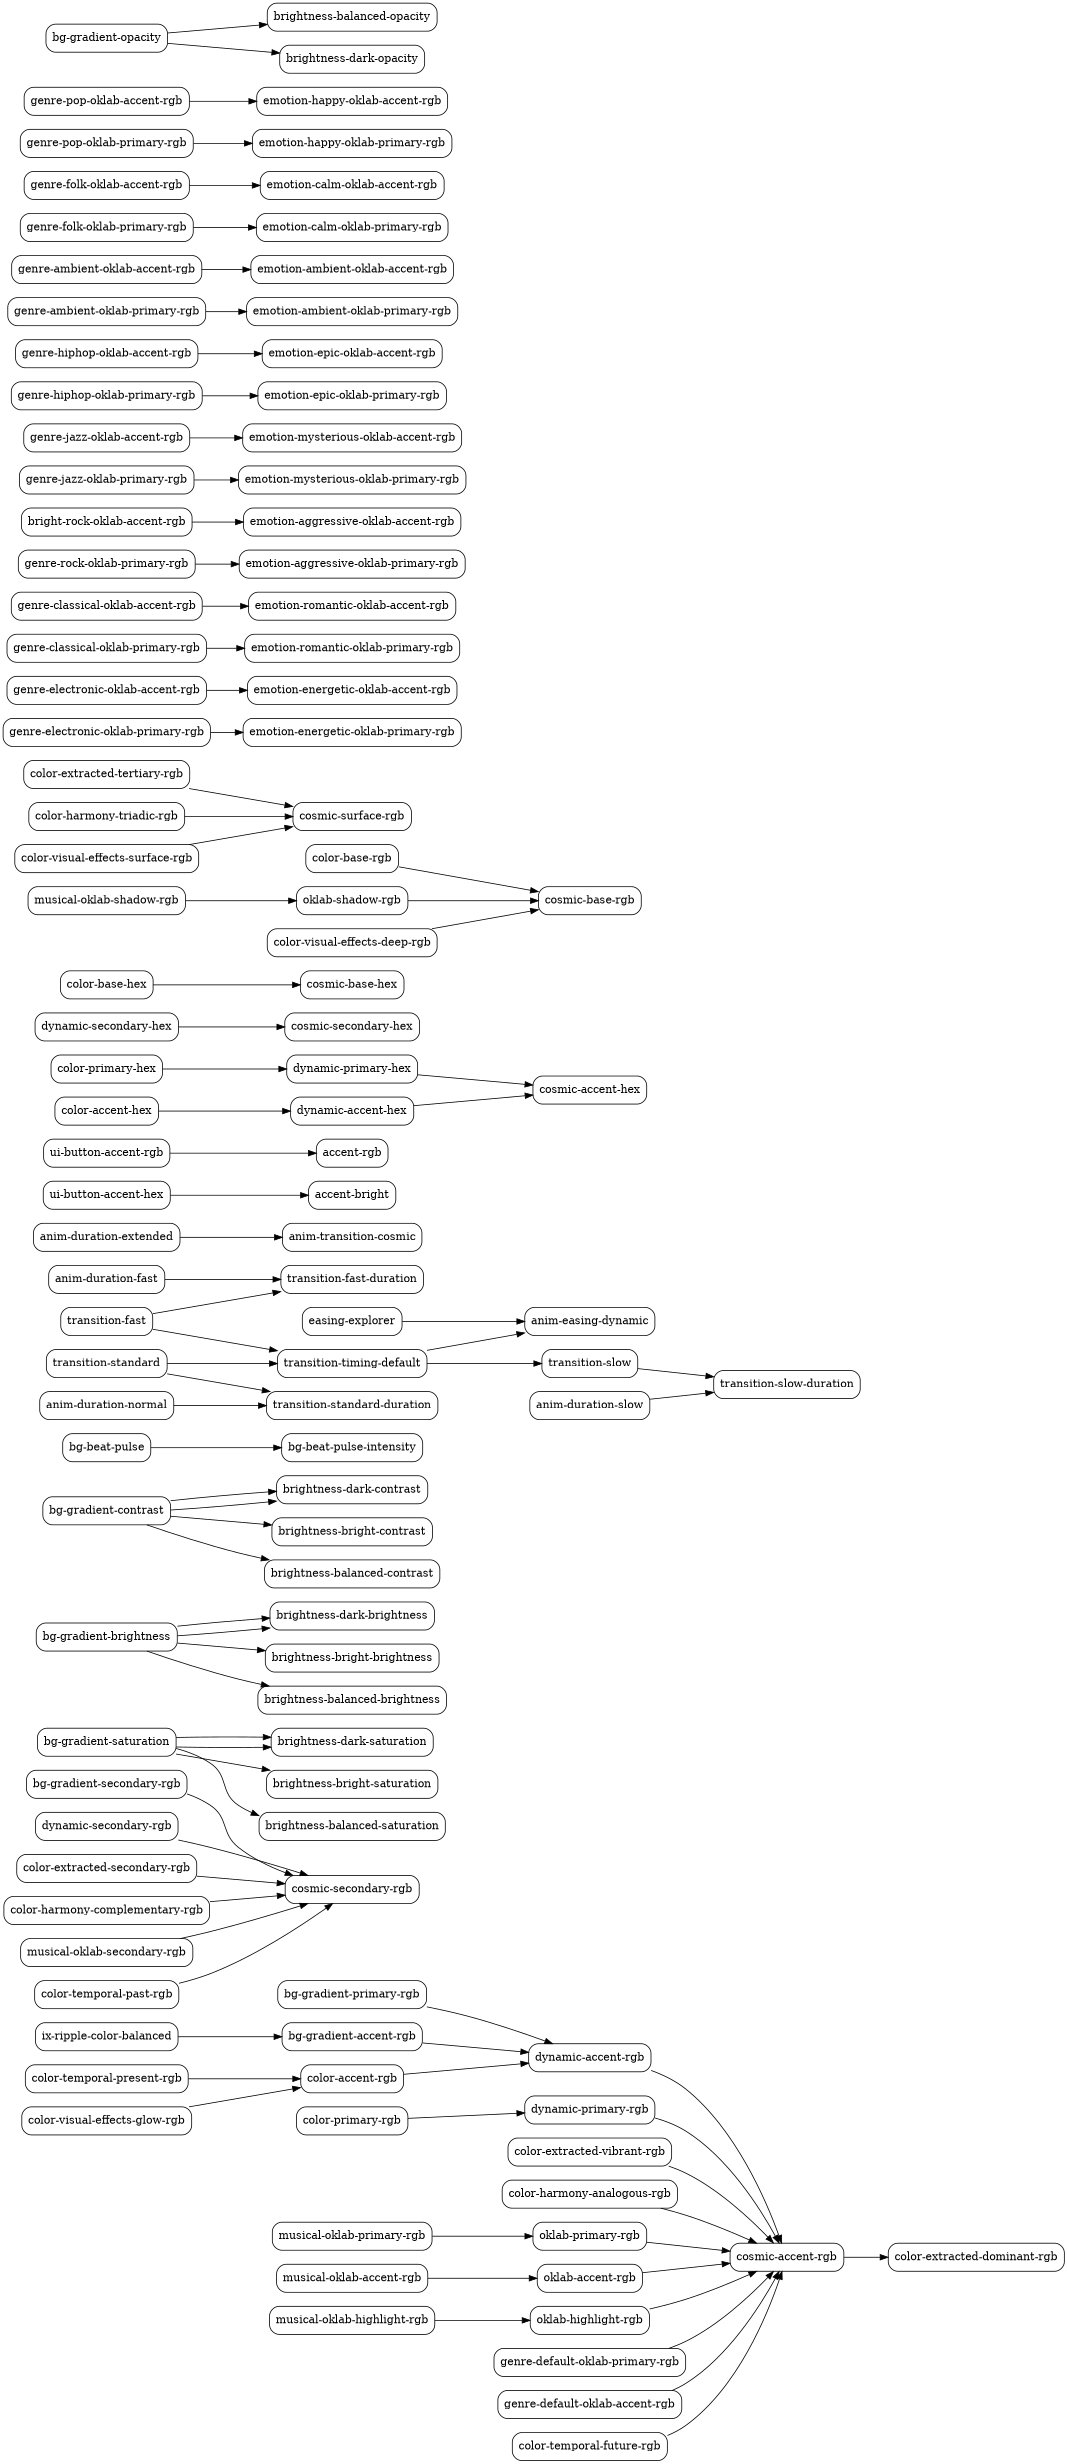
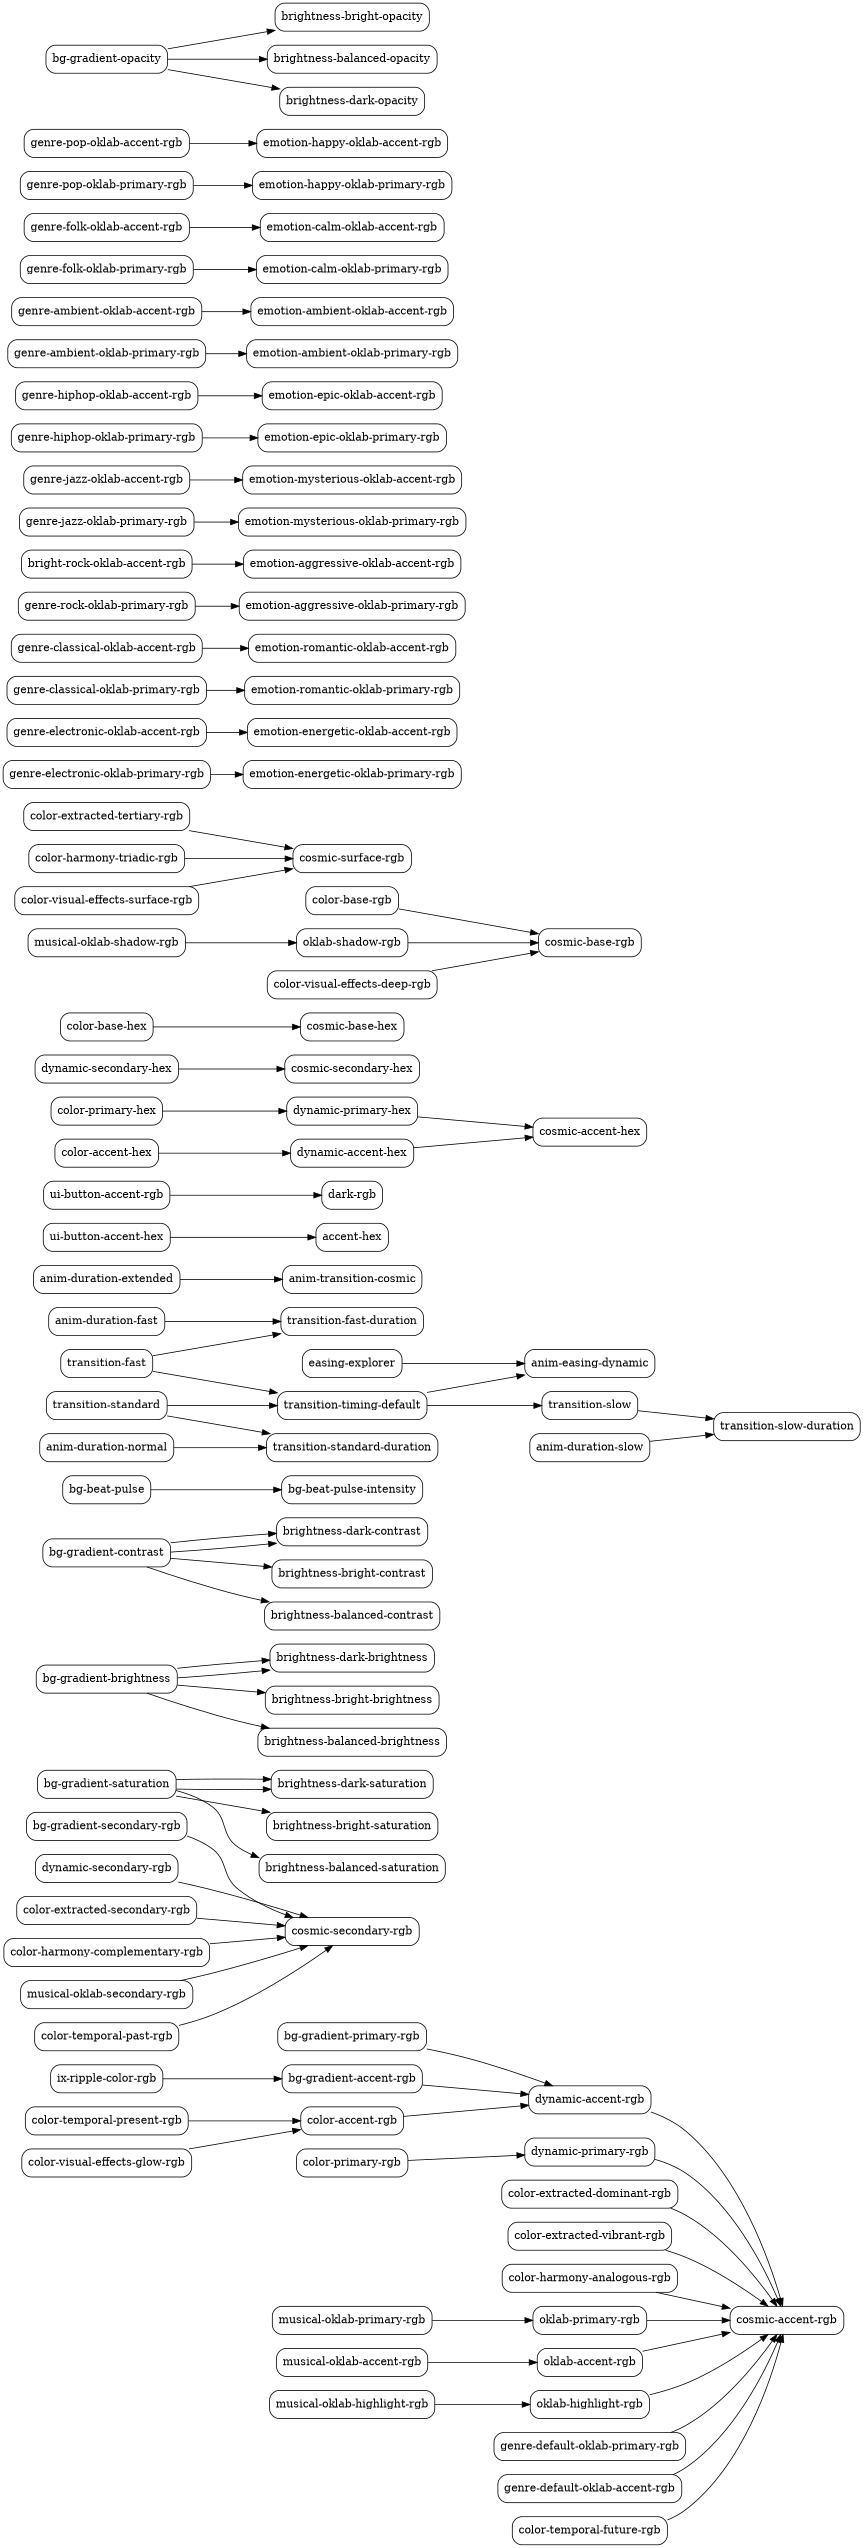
  digraph {
    rankdir=LR
    node [shape=box style=rounded]
    "bg-gradient-primary-rgb"
    "dynamic-accent-rgb"
    "cosmic-accent-rgb"
    "bg-gradient-secondary-rgb"
    "cosmic-secondary-rgb"
    "bg-gradient-accent-rgb"
    "bg-gradient-saturation"
    "brightness-dark-saturation"
    "brightness-bright-saturation"
    "brightness-balanced-saturation"
    "bg-gradient-brightness"
    "brightness-dark-brightness"
    "brightness-bright-brightness"
    "brightness-balanced-brightness"
    "bg-gradient-contrast"
    "brightness-dark-contrast"
    "brightness-bright-contrast"
    "brightness-balanced-contrast"
    "bg-beat-pulse"
    "bg-beat-pulse-intensity"
    "anim-duration-fast"
    "transition-fast-duration"
    "anim-duration-normal"
    "transition-standard-duration"
    "anim-duration-slow"
    "transition-slow-duration"
    "anim-duration-extended"
    "anim-transition-cosmic"
    "easing-explorer"
    "anim-easing-dynamic"
    "transition-timing-default"
    "transition-slow"
    "transition-fast"
    "transition-standard"
    "ui-button-accent-hex"
-   "accent-hex" [label="accent-bright"]
+   "accent-hex"
    "ui-button-accent-rgb"
-   "accent-rgb"
-   "ix-ripple-color-rgb" [label="ix-ripple-color-balanced"]
+   "accent-rgb" [label="dark-rgb"]
+   "ix-ripple-color-rgb"
    "dynamic-accent-hex"
    "cosmic-accent-hex"
    "dynamic-primary-hex"
    "dynamic-primary-rgb"
    "dynamic-secondary-hex"
    "cosmic-secondary-hex"
    "dynamic-secondary-rgb"
    "color-accent-hex"
    "color-accent-rgb"
    "color-primary-hex"
    "color-primary-rgb"
    "color-base-hex"
    "cosmic-base-hex"
    "color-base-rgb"
    "cosmic-base-rgb"
    "color-extracted-secondary-rgb"
    "color-extracted-tertiary-rgb"
    "cosmic-surface-rgb"
    "color-extracted-dominant-rgb"
    "color-extracted-vibrant-rgb"
    "color-harmony-complementary-rgb"
    "color-harmony-analogous-rgb"
    "color-harmony-triadic-rgb"
    "oklab-primary-rgb"
    "oklab-accent-rgb"
    "oklab-highlight-rgb"
    "oklab-shadow-rgb"
    "musical-oklab-primary-rgb"
    "musical-oklab-secondary-rgb"
    "musical-oklab-accent-rgb"
    "musical-oklab-highlight-rgb"
    "musical-oklab-shadow-rgb"
    "genre-electronic-oklab-primary-rgb"
    "emotion-energetic-oklab-primary-rgb"
    "genre-electronic-oklab-accent-rgb"
    "emotion-energetic-oklab-accent-rgb"
    "genre-classical-oklab-primary-rgb"
    "emotion-romantic-oklab-primary-rgb"
    "genre-classical-oklab-accent-rgb"
    "emotion-romantic-oklab-accent-rgb"
    "genre-rock-oklab-primary-rgb"
    "emotion-aggressive-oklab-primary-rgb"
    n82 [label="bright-rock-oklab-accent-rgb"]
    "emotion-aggressive-oklab-accent-rgb"
    "genre-jazz-oklab-primary-rgb"
    "emotion-mysterious-oklab-primary-rgb"
    "genre-jazz-oklab-accent-rgb"
    "emotion-mysterious-oklab-accent-rgb"
    "genre-hiphop-oklab-primary-rgb"
    "emotion-epic-oklab-primary-rgb"
    "genre-hiphop-oklab-accent-rgb"
    "emotion-epic-oklab-accent-rgb"
    "genre-ambient-oklab-primary-rgb"
    "emotion-ambient-oklab-primary-rgb"
    "genre-ambient-oklab-accent-rgb"
    "emotion-ambient-oklab-accent-rgb"
    "genre-folk-oklab-primary-rgb"
    "emotion-calm-oklab-primary-rgb"
    "genre-folk-oklab-accent-rgb"
    "emotion-calm-oklab-accent-rgb"
    "genre-pop-oklab-primary-rgb"
    "emotion-happy-oklab-primary-rgb"
    "genre-pop-oklab-accent-rgb"
    "emotion-happy-oklab-accent-rgb"
    "genre-default-oklab-primary-rgb"
    "genre-default-oklab-accent-rgb"
    "color-temporal-past-rgb"
    "color-temporal-present-rgb"
    "color-temporal-future-rgb"
    "color-visual-effects-deep-rgb"
    "color-visual-effects-surface-rgb"
    "color-visual-effects-glow-rgb"
    "bg-gradient-opacity"
+   "brightness-bright-opacity"
    "brightness-balanced-opacity"
    "brightness-dark-opacity"
    "bg-gradient-primary-rgb" -> "dynamic-accent-rgb"
    "dynamic-accent-rgb" -> "cosmic-accent-rgb"
    "bg-gradient-secondary-rgb" -> "cosmic-secondary-rgb"
    "bg-gradient-accent-rgb" -> "dynamic-accent-rgb"
    "bg-gradient-saturation" -> "brightness-dark-saturation"
    "bg-gradient-saturation" -> "brightness-dark-saturation"
    "bg-gradient-saturation" -> "brightness-bright-saturation"
    "bg-gradient-saturation" -> "brightness-balanced-saturation"
    "bg-gradient-brightness" -> "brightness-dark-brightness"
    "bg-gradient-brightness" -> "brightness-dark-brightness"
    "bg-gradient-brightness" -> "brightness-bright-brightness"
    "bg-gradient-brightness" -> "brightness-balanced-brightness"
    "bg-gradient-contrast" -> "brightness-dark-contrast"
    "bg-gradient-contrast" -> "brightness-dark-contrast"
    "bg-gradient-contrast" -> "brightness-bright-contrast"
    "bg-gradient-contrast" -> "brightness-balanced-contrast"
    "bg-beat-pulse" -> "bg-beat-pulse-intensity"
    "anim-duration-fast" -> "transition-fast-duration"
    "anim-duration-normal" -> "transition-standard-duration"
    "anim-duration-slow" -> "transition-slow-duration"
    "anim-duration-extended" -> "anim-transition-cosmic"
    "easing-explorer" -> "anim-easing-dynamic"
    "transition-timing-default" -> "anim-easing-dynamic"
    "transition-timing-default" -> "transition-slow"
    "transition-slow" -> "transition-slow-duration"
    "transition-fast" -> "transition-fast-duration"
    "transition-fast" -> "transition-timing-default"
    "transition-standard" -> "transition-standard-duration"
    "transition-standard" -> "transition-timing-default"
    "ui-button-accent-hex" -> "accent-hex"
    "ui-button-accent-rgb" -> "accent-rgb"
    "ix-ripple-color-rgb" -> "bg-gradient-accent-rgb"
    "dynamic-accent-hex" -> "cosmic-accent-hex"
    "dynamic-primary-hex" -> "cosmic-accent-hex"
    "dynamic-primary-rgb" -> "cosmic-accent-rgb"
    "dynamic-secondary-hex" -> "cosmic-secondary-hex"
    "dynamic-secondary-rgb" -> "cosmic-secondary-rgb"
    "color-accent-hex" -> "dynamic-accent-hex"
    "color-accent-rgb" -> "dynamic-accent-rgb"
    "color-primary-hex" -> "dynamic-primary-hex"
    "color-primary-rgb" -> "dynamic-primary-rgb"
    "color-base-hex" -> "cosmic-base-hex"
    "color-base-rgb" -> "cosmic-base-rgb"
    "color-extracted-secondary-rgb" -> "cosmic-secondary-rgb"
    "color-extracted-tertiary-rgb" -> "cosmic-surface-rgb"
-   "cosmic-accent-rgb" -> "color-extracted-dominant-rgb"
+   "color-extracted-dominant-rgb" -> "cosmic-accent-rgb"
    "color-extracted-vibrant-rgb" -> "cosmic-accent-rgb"
    "color-harmony-complementary-rgb" -> "cosmic-secondary-rgb"
    "color-harmony-analogous-rgb" -> "cosmic-accent-rgb"
    "color-harmony-triadic-rgb" -> "cosmic-surface-rgb"
    "oklab-primary-rgb" -> "cosmic-accent-rgb"
    "oklab-accent-rgb" -> "cosmic-accent-rgb"
    "oklab-highlight-rgb" -> "cosmic-accent-rgb"
    "oklab-shadow-rgb" -> "cosmic-base-rgb"
    "musical-oklab-primary-rgb" -> "oklab-primary-rgb"
    "musical-oklab-secondary-rgb" -> "cosmic-secondary-rgb"
    "musical-oklab-accent-rgb" -> "oklab-accent-rgb"
    "musical-oklab-highlight-rgb" -> "oklab-highlight-rgb"
    "musical-oklab-shadow-rgb" -> "oklab-shadow-rgb"
    "genre-electronic-oklab-primary-rgb" -> "emotion-energetic-oklab-primary-rgb"
    "genre-electronic-oklab-accent-rgb" -> "emotion-energetic-oklab-accent-rgb"
    "genre-classical-oklab-primary-rgb" -> "emotion-romantic-oklab-primary-rgb"
    "genre-classical-oklab-accent-rgb" -> "emotion-romantic-oklab-accent-rgb"
    "genre-rock-oklab-primary-rgb" -> "emotion-aggressive-oklab-primary-rgb"
    n82 -> "emotion-aggressive-oklab-accent-rgb"
    "genre-jazz-oklab-primary-rgb" -> "emotion-mysterious-oklab-primary-rgb"
    "genre-jazz-oklab-accent-rgb" -> "emotion-mysterious-oklab-accent-rgb"
    "genre-hiphop-oklab-primary-rgb" -> "emotion-epic-oklab-primary-rgb"
    "genre-hiphop-oklab-accent-rgb" -> "emotion-epic-oklab-accent-rgb"
    "genre-ambient-oklab-primary-rgb" -> "emotion-ambient-oklab-primary-rgb"
    "genre-ambient-oklab-accent-rgb" -> "emotion-ambient-oklab-accent-rgb"
    "genre-folk-oklab-primary-rgb" -> "emotion-calm-oklab-primary-rgb"
    "genre-folk-oklab-accent-rgb" -> "emotion-calm-oklab-accent-rgb"
    "genre-pop-oklab-primary-rgb" -> "emotion-happy-oklab-primary-rgb"
    "genre-pop-oklab-accent-rgb" -> "emotion-happy-oklab-accent-rgb"
    "genre-default-oklab-primary-rgb" -> "cosmic-accent-rgb"
    "genre-default-oklab-accent-rgb" -> "cosmic-accent-rgb"
    "color-temporal-past-rgb" -> "cosmic-secondary-rgb"
    "color-temporal-present-rgb" -> "color-accent-rgb"
    "color-temporal-future-rgb" -> "cosmic-accent-rgb"
    "color-visual-effects-deep-rgb" -> "cosmic-base-rgb"
    "color-visual-effects-surface-rgb" -> "cosmic-surface-rgb"
    "color-visual-effects-glow-rgb" -> "color-accent-rgb"
+   "bg-gradient-opacity" -> "brightness-bright-opacity"
    "bg-gradient-opacity" -> "brightness-balanced-opacity"
    "bg-gradient-opacity" -> "brightness-dark-opacity"
  }
